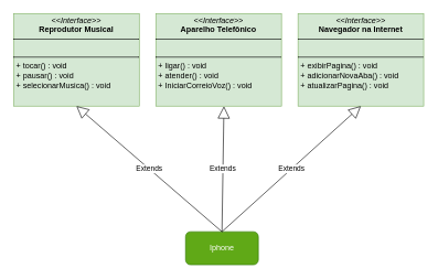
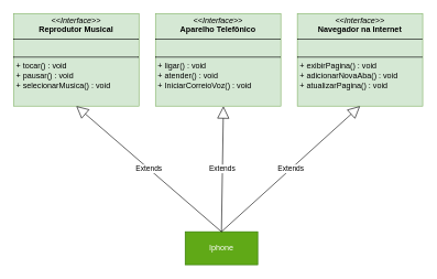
  <mxCell id="0" />
  <mxCell id="1" parent="0" />
  <mxCell id="2" value="&lt;p style=&quot;margin:0px;margin-top:4px;text-align:center;&quot;&gt;&lt;i&gt;&amp;lt;&amp;lt;Interface&amp;gt;&amp;gt;&lt;/i&gt;&lt;br&gt;&lt;b&gt;Reprodutor Musical&lt;/b&gt;&lt;/p&gt;&lt;hr size=&quot;1&quot; style=&quot;border-style:solid;&quot;&gt;&lt;p style=&quot;margin:0px;margin-left:4px;&quot;&gt;&lt;br&gt;&lt;/p&gt;&lt;hr size=&quot;1&quot; style=&quot;border-style:solid;&quot;&gt;&lt;p style=&quot;margin:0px;margin-left:4px;&quot;&gt;+ tocar() : void&lt;/p&gt;&lt;p style=&quot;margin:0px;margin-left:4px;&quot;&gt;+ pausar() : void&lt;br&gt;&lt;/p&gt;&lt;p style=&quot;margin:0px;margin-left:4px;&quot;&gt;+ selecionarMusica() : void&lt;br&gt;&lt;/p&gt;&lt;p style=&quot;margin:0px;margin-left:4px;&quot;&gt;&lt;br&gt;&lt;/p&gt;" style="verticalAlign=top;align=left;overflow=fill;html=1;whiteSpace=wrap;fillColor=#d5e8d4;strokeColor=#82b366;" parent="1" vertex="1"><mxGeometry x="20" y="20" width="190" height="140" as="geometry" /></mxCell>
  <mxCell id="3" value="&lt;p style=&quot;margin:0px;margin-top:4px;text-align:center;&quot;&gt;&lt;i&gt;&amp;lt;&amp;lt;Interface&amp;gt;&amp;gt;&lt;/i&gt;&lt;br&gt;&lt;b&gt;Aparelho Telefônico&lt;/b&gt;&lt;/p&gt;&lt;hr size=&quot;1&quot; style=&quot;border-style:solid;&quot;&gt;&lt;p style=&quot;margin:0px;margin-left:4px;&quot;&gt;&lt;br&gt;&lt;/p&gt;&lt;hr size=&quot;1&quot; style=&quot;border-style:solid;&quot;&gt;&lt;p style=&quot;margin: 0px 0px 0px 4px;&quot;&gt;+ ligar() : void&lt;/p&gt;&lt;p style=&quot;margin: 0px 0px 0px 4px;&quot;&gt;+ atender() : void&lt;br&gt;&lt;/p&gt;&lt;p style=&quot;margin: 0px 0px 0px 4px;&quot;&gt;+ IniciarCorreioVoz() : void&lt;/p&gt;" style="verticalAlign=top;align=left;overflow=fill;html=1;whiteSpace=wrap;fillColor=#d5e8d4;strokeColor=#82b366;" parent="1" vertex="1"><mxGeometry x="235" y="20" width="190" height="140" as="geometry" /></mxCell>
  <mxCell id="4" value="&lt;p style=&quot;margin:0px;margin-top:4px;text-align:center;&quot;&gt;&lt;i&gt;&amp;lt;&amp;lt;Interface&amp;gt;&amp;gt;&lt;/i&gt;&lt;br&gt;&lt;b&gt;Navegador na Internet&lt;/b&gt;&lt;/p&gt;&lt;hr size=&quot;1&quot; style=&quot;border-style:solid;&quot;&gt;&lt;p style=&quot;margin:0px;margin-left:4px;&quot;&gt;&lt;br&gt;&lt;/p&gt;&lt;hr size=&quot;1&quot; style=&quot;border-style:solid;&quot;&gt;&lt;p style=&quot;margin: 0px 0px 0px 4px;&quot;&gt;+ exibirPagina() : void&lt;/p&gt;&lt;p style=&quot;margin: 0px 0px 0px 4px;&quot;&gt;+ adicionarNovaAba() : void&lt;br&gt;&lt;/p&gt;&lt;p style=&quot;margin: 0px 0px 0px 4px;&quot;&gt;+ atualizarPagina() : void&lt;/p&gt;" style="verticalAlign=top;align=left;overflow=fill;html=1;whiteSpace=wrap;fillColor=#d5e8d4;strokeColor=#82b366;" parent="1" vertex="1"><mxGeometry x="450" y="20" width="190" height="140" as="geometry" /></mxCell>
- <mxCell id="5" value="Iphone" style="html=1;whiteSpace=wrap;fillColor=#60a917;fontColor=#ffffff;strokeColor=#2D7600;rounded=1;" parent="1" vertex="1"><mxGeometry x="280" y="350" width="110" height="50" as="geometry" /></mxCell>
+ <mxCell id="5" value="Iphone" style="html=1;whiteSpace=wrap;fillColor=#60a917;fontColor=#ffffff;strokeColor=#2D7600;" parent="1" vertex="1"><mxGeometry x="280" y="350" width="110" height="50" as="geometry" /></mxCell>
  <mxCell id="6" value="Extends" style="endArrow=block;endSize=16;endFill=0;html=1;rounded=0;entryX=0.5;entryY=1;entryDx=0;entryDy=0;exitX=0.5;exitY=0;exitDx=0;exitDy=0;" parent="1" source="5" target="2" edge="1"><mxGeometry width="160" relative="1" as="geometry"><mxPoint x="200" y="230" as="sourcePoint" /><mxPoint x="360" y="230" as="targetPoint" /></mxGeometry></mxCell>
  <mxCell id="7" value="Extends" style="endArrow=block;endSize=16;endFill=0;html=1;rounded=0;entryX=0.542;entryY=1.002;entryDx=0;entryDy=0;entryPerimeter=0;exitX=0.5;exitY=0;exitDx=0;exitDy=0;" parent="1" source="5" target="3" edge="1"><mxGeometry width="160" relative="1" as="geometry"><mxPoint x="330" y="340" as="sourcePoint" /><mxPoint x="329.5" y="160" as="targetPoint" /></mxGeometry></mxCell>
  <mxCell id="8" value="Extends" style="endArrow=block;endSize=16;endFill=0;html=1;rounded=0;entryX=0.5;entryY=1;entryDx=0;entryDy=0;exitX=0.5;exitY=0;exitDx=0;exitDy=0;" parent="1" source="5" target="4" edge="1"><mxGeometry width="160" relative="1" as="geometry"><mxPoint x="200" y="230" as="sourcePoint" /><mxPoint x="360" y="230" as="targetPoint" /></mxGeometry></mxCell>
